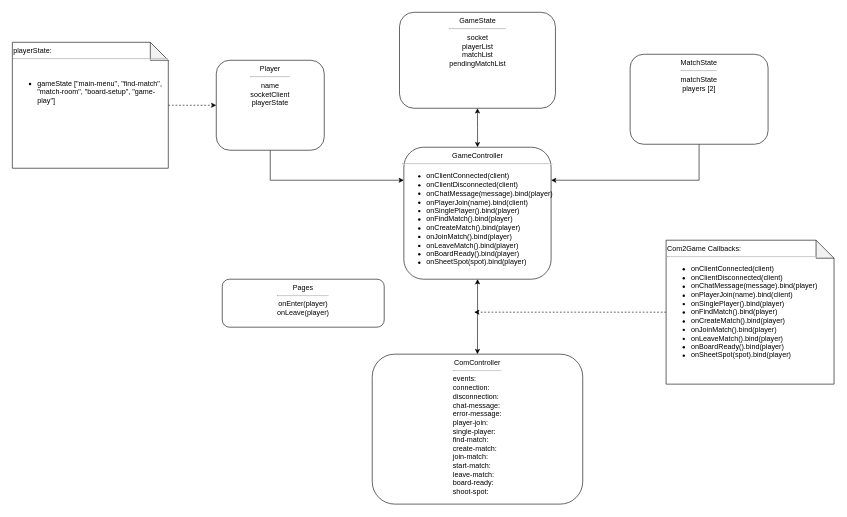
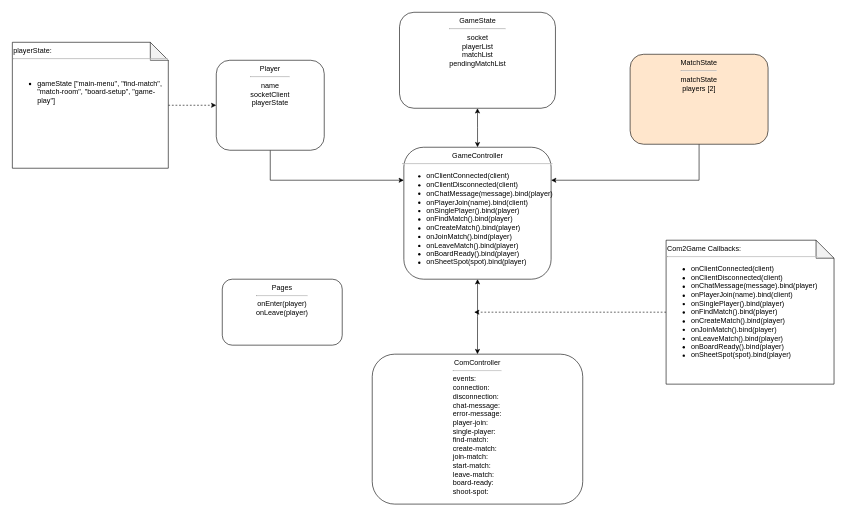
  <mxCell id="0" />
  <mxCell id="1" parent="0" />
  <mxCell id="2" style="edgeStyle=orthogonalEdgeStyle;rounded=0;orthogonalLoop=1;jettySize=auto;html=1;entryX=0;entryY=0.5;entryDx=0;entryDy=0;dashed=1;" edge="1" parent="1" source="3" target="10"><mxGeometry relative="1" as="geometry" /></mxCell>
  <mxCell id="3" value="playerState:&lt;br&gt;&lt;hr&gt;&lt;br&gt;&lt;div&gt;&lt;ul&gt;&lt;li&gt;gameState [&quot;main-menu&quot;, &quot;find-match&quot;, &quot;match-room&quot;, &quot;board-setup&quot;, &quot;game-play&quot;]&lt;/li&gt;&lt;/ul&gt;&lt;/div&gt;" style="shape=note;whiteSpace=wrap;html=1;backgroundOutline=1;darkOpacity=0.05;verticalAlign=top;align=left;" vertex="1" parent="1"><mxGeometry x="20" y="70" width="260" height="210" as="geometry" /></mxCell>
  <mxCell id="4" style="edgeStyle=orthogonalEdgeStyle;rounded=0;orthogonalLoop=1;jettySize=auto;html=1;dashed=1;" edge="1" parent="1" source="5"><mxGeometry relative="1" as="geometry"><mxPoint x="790" y="520" as="targetPoint" /></mxGeometry></mxCell>
  <mxCell id="5" value="Com2Game Callbacks:&lt;br&gt;&lt;hr&gt;&lt;ul&gt;&lt;li&gt;onClientConnected(client)&lt;/li&gt;&lt;li&gt;onClientDisconnected(client)&lt;/li&gt;&lt;li&gt;onChatMessage(message).bind(player)&lt;/li&gt;&lt;li&gt;onPlayerJoin(name).bind(client)&lt;/li&gt;&lt;li&gt;onSinglePlayer().bind(player)&lt;/li&gt;&lt;li&gt;onFindMatch().bind(player)&lt;/li&gt;&lt;li&gt;onCreateMatch().bind(player)&lt;/li&gt;&lt;li&gt;onJoinMatch().bind(player)&lt;/li&gt;&lt;li&gt;onLeaveMatch().bind(player)&lt;/li&gt;&lt;li&gt;onBoardReady().bind(player)&lt;/li&gt;&lt;li&gt;onSheetSpot(spot).bind(player)&lt;/li&gt;&lt;/ul&gt;" style="shape=note;whiteSpace=wrap;html=1;backgroundOutline=1;darkOpacity=0.05;align=left;verticalAlign=top;" vertex="1" parent="1"><mxGeometry x="1110" y="400" width="280" height="240" as="geometry" /></mxCell>
  <mxCell id="6" value="GameState&lt;br&gt;&lt;hr&gt;socket&lt;br&gt;playerList&lt;br&gt;matchList&lt;br&gt;pendingMatchList" style="rounded=1;whiteSpace=wrap;html=1;verticalAlign=top;" vertex="1" parent="1"><mxGeometry x="665.5" y="20" width="260" height="160" as="geometry" /></mxCell>
  <mxCell id="7" style="edgeStyle=orthogonalEdgeStyle;rounded=0;orthogonalLoop=1;jettySize=auto;html=1;exitX=0.5;exitY=1;exitDx=0;exitDy=0;entryX=1;entryY=0.25;entryDx=0;entryDy=0;startArrow=none;startFill=0;" edge="1" parent="1" source="8" target="15"><mxGeometry relative="1" as="geometry" /></mxCell>
- <mxCell id="8" value="MatchState&lt;br&gt;&lt;hr&gt;matchState&lt;br&gt;players [2]" style="rounded=1;whiteSpace=wrap;html=1;verticalAlign=top;" vertex="1" parent="1"><mxGeometry x="1050" y="90" width="230" height="150" as="geometry" /></mxCell>
+ <mxCell id="8" value="MatchState&lt;br&gt;&lt;hr&gt;matchState&lt;br&gt;players [2]" style="rounded=1;whiteSpace=wrap;html=1;verticalAlign=top;fillColor=#ffe6cc;" vertex="1" parent="1"><mxGeometry x="1050" y="90" width="230" height="150" as="geometry" /></mxCell>
  <mxCell id="9" style="edgeStyle=orthogonalEdgeStyle;rounded=0;orthogonalLoop=1;jettySize=auto;html=1;entryX=0;entryY=0.25;entryDx=0;entryDy=0;startArrow=none;startFill=0;" edge="1" parent="1" source="10" target="15"><mxGeometry relative="1" as="geometry"><Array as="points"><mxPoint x="450" y="300" /></Array></mxGeometry></mxCell>
  <mxCell id="10" value="Player&lt;br&gt;&lt;hr&gt;name&lt;br&gt;socketClient&lt;br&gt;playerState" style="rounded=1;whiteSpace=wrap;html=1;verticalAlign=top;" vertex="1" parent="1"><mxGeometry x="360" y="100" width="180" height="150" as="geometry" /></mxCell>
- <mxCell id="11" value="Pages&lt;br&gt;&lt;hr&gt;onEnter(player)&lt;br&gt;onLeave(player)" style="rounded=1;whiteSpace=wrap;html=1;verticalAlign=top;" vertex="1" parent="1"><mxGeometry x="370" y="465" width="270" height="80" as="geometry" /></mxCell>
+ <mxCell id="11" value="Pages&lt;br&gt;&lt;hr&gt;onEnter(player)&lt;br&gt;onLeave(player)" style="rounded=1;whiteSpace=wrap;html=1;verticalAlign=top;" vertex="1" parent="1"><mxGeometry x="370" y="465" width="200" height="110" as="geometry" /></mxCell>
  <mxCell id="12" value="ComController&lt;br&gt;&lt;hr&gt;&lt;div style=&quot;text-align: left&quot;&gt;events:&lt;/div&gt;&lt;div style=&quot;text-align: left&quot;&gt;connection:&amp;nbsp;&lt;/div&gt;&lt;div style=&quot;text-align: left&quot;&gt;disconnection:&lt;/div&gt;&lt;div style=&quot;text-align: left&quot;&gt;chat-message:&lt;/div&gt;&lt;div style=&quot;text-align: left&quot;&gt;error-message:&lt;/div&gt;&lt;div style=&quot;text-align: left&quot;&gt;player-join:&lt;/div&gt;&lt;div style=&quot;text-align: left&quot;&gt;single-player:&lt;/div&gt;&lt;div style=&quot;text-align: left&quot;&gt;find-match:&lt;/div&gt;&lt;div style=&quot;text-align: left&quot;&gt;create-match:&lt;/div&gt;&lt;div style=&quot;text-align: left&quot;&gt;join-match:&lt;/div&gt;&lt;div style=&quot;text-align: left&quot;&gt;start-match:&lt;/div&gt;&lt;div style=&quot;text-align: left&quot;&gt;leave-match:&lt;/div&gt;&lt;div style=&quot;text-align: left&quot;&gt;board-ready:&lt;/div&gt;&lt;div style=&quot;text-align: left&quot;&gt;shoot-spot:&lt;/div&gt;&lt;div style=&quot;text-align: left&quot;&gt;&lt;br&gt;&lt;/div&gt;" style="rounded=1;whiteSpace=wrap;html=1;verticalAlign=top;" vertex="1" parent="1"><mxGeometry x="620" y="590" width="351" height="250" as="geometry" /></mxCell>
  <mxCell id="13" style="edgeStyle=orthogonalEdgeStyle;rounded=0;orthogonalLoop=1;jettySize=auto;html=1;startArrow=classic;startFill=1;" edge="1" parent="1" source="15" target="6"><mxGeometry relative="1" as="geometry" /></mxCell>
  <mxCell id="14" style="edgeStyle=orthogonalEdgeStyle;rounded=0;orthogonalLoop=1;jettySize=auto;html=1;startArrow=classic;startFill=1;" edge="1" parent="1" source="15" target="12"><mxGeometry relative="1" as="geometry" /></mxCell>
  <mxCell id="15" value="GameController&lt;br&gt;&lt;hr&gt;&lt;ul style=&quot;text-align: left&quot;&gt;&lt;li&gt;onClientConnected(client)&lt;/li&gt;&lt;li&gt;onClientDisconnected(client)&lt;/li&gt;&lt;li&gt;onChatMessage(message).bind(player)&lt;/li&gt;&lt;li&gt;onPlayerJoin(name).bind(client)&lt;/li&gt;&lt;li&gt;onSinglePlayer().bind(player)&lt;/li&gt;&lt;li&gt;onFindMatch().bind(player)&lt;/li&gt;&lt;li&gt;onCreateMatch().bind(player)&lt;/li&gt;&lt;li&gt;onJoinMatch().bind(player)&lt;/li&gt;&lt;li&gt;onLeaveMatch().bind(player)&lt;/li&gt;&lt;li&gt;onBoardReady().bind(player)&lt;/li&gt;&lt;li&gt;onSheetSpot(spot).bind(player)&lt;/li&gt;&lt;/ul&gt;" style="rounded=1;whiteSpace=wrap;html=1;verticalAlign=top;" vertex="1" parent="1"><mxGeometry x="672.75" y="245" width="245.5" height="220" as="geometry" /></mxCell>
